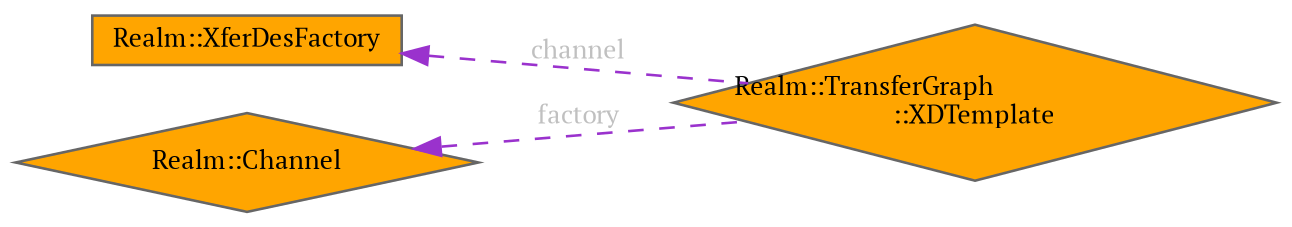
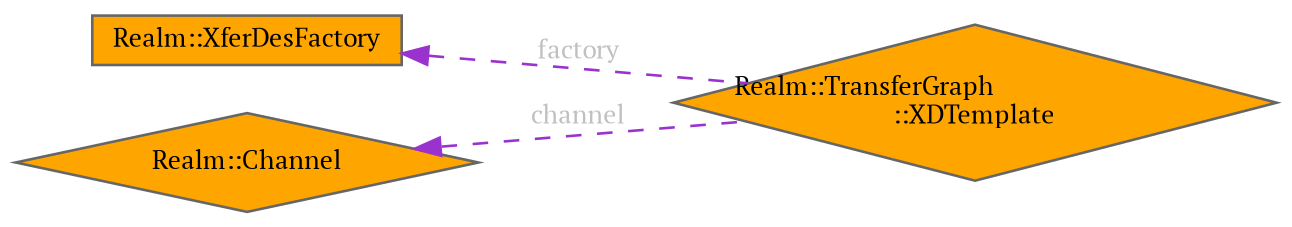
  digraph {
    fontname="PT Serif"
    rankdir=LR
    node [color=gray40 fillcolor=orange fontname="PT Serif" fontsize=10 shape=diamond style=filled]
    edge [color=darkorchid3 dir=back fontcolor=grey fontname="PT Serif" fontsize=10 labelfontname=Helvetica labelfontsize=10 style=dashed]
    n1 [fontcolor=black height=0.2 label="Realm::TransferGraph\l::XDTemplate" width=0.4]
    n2 [height=0.2 label="Realm::XferDesFactory" shape=box width=0.4]
    n3 [height=0.2 label="Realm::Channel" width=0.4]
-   n2 -> n1 [label=" channel"]
-   n3 -> n1 [label=" factory"]
+   n2 -> n1 [label=" factory"]
+   n3 -> n1 [label=" channel"]
  }
